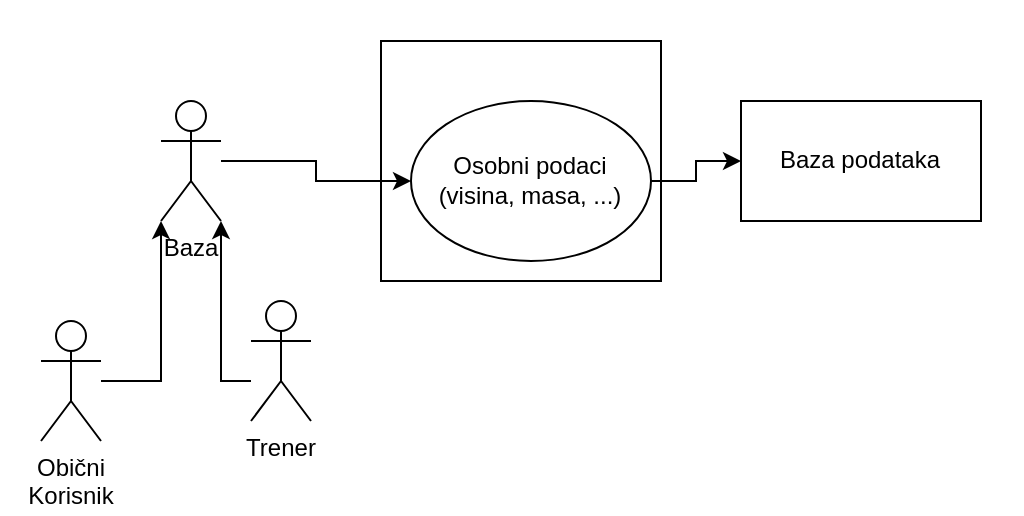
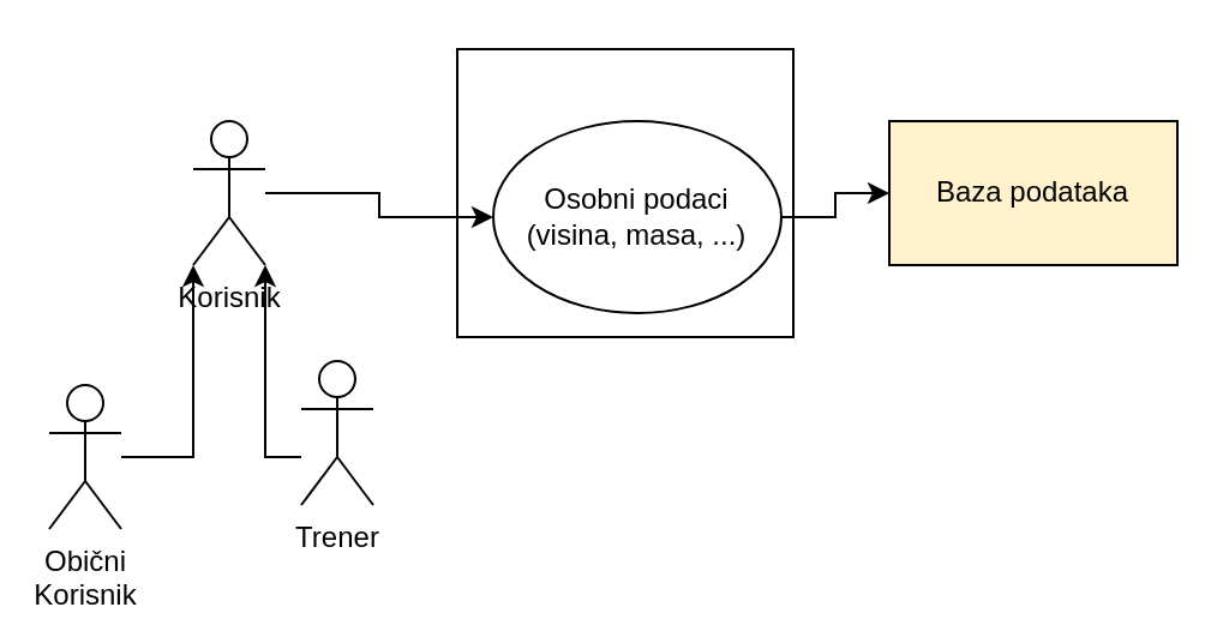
  <mxCell id="0" />
  <mxCell id="1" parent="0" />
  <mxCell id="2" value="" style="rounded=0;whiteSpace=wrap;html=1;" vertex="1" parent="1"><mxGeometry x="190" y="20" width="140" height="120" as="geometry" /></mxCell>
  <mxCell id="3" value="" style="edgeStyle=orthogonalEdgeStyle;rounded=0;orthogonalLoop=1;jettySize=auto;html=1;" edge="1" parent="1" source="4" target="6"><mxGeometry relative="1" as="geometry" /></mxCell>
- <mxCell id="4" value="Baza" style="shape=umlActor;verticalLabelPosition=bottom;verticalAlign=top;html=1;outlineConnect=0;" vertex="1" parent="1"><mxGeometry x="80" y="50" width="30" height="60" as="geometry" /></mxCell>
+ <mxCell id="4" value="Korisnik" style="shape=umlActor;verticalLabelPosition=bottom;verticalAlign=top;html=1;outlineConnect=0;" vertex="1" parent="1"><mxGeometry x="80" y="50" width="30" height="60" as="geometry" /></mxCell>
  <mxCell id="5" value="" style="edgeStyle=orthogonalEdgeStyle;rounded=0;orthogonalLoop=1;jettySize=auto;html=1;" edge="1" parent="1" source="6" target="11"><mxGeometry relative="1" as="geometry" /></mxCell>
  <mxCell id="6" value="Osobni podaci&lt;div&gt;(visina, masa, ...)&lt;/div&gt;" style="ellipse;whiteSpace=wrap;html=1;" vertex="1" parent="1"><mxGeometry x="205" y="50" width="120" height="80" as="geometry" /></mxCell>
  <mxCell id="7" value="" style="edgeStyle=orthogonalEdgeStyle;rounded=0;orthogonalLoop=1;jettySize=auto;html=1;" edge="1" parent="1" source="8" target="4"><mxGeometry relative="1" as="geometry"><Array as="points"><mxPoint x="110" y="190" /></Array></mxGeometry></mxCell>
  <mxCell id="8" value="Trener" style="shape=umlActor;verticalLabelPosition=bottom;verticalAlign=top;html=1;outlineConnect=0;" vertex="1" parent="1"><mxGeometry x="125" y="150" width="30" height="60" as="geometry" /></mxCell>
  <mxCell id="9" style="edgeStyle=orthogonalEdgeStyle;rounded=0;orthogonalLoop=1;jettySize=auto;html=1;" edge="1" parent="1" source="10" target="4"><mxGeometry relative="1" as="geometry"><Array as="points"><mxPoint x="80" y="190" /></Array></mxGeometry></mxCell>
  <mxCell id="10" value="Obični&lt;div&gt;Korisnik&lt;/div&gt;" style="shape=umlActor;verticalLabelPosition=bottom;verticalAlign=top;html=1;outlineConnect=0;" vertex="1" parent="1"><mxGeometry x="20" y="160" width="30" height="60" as="geometry" /></mxCell>
- <mxCell id="11" value="Baza podataka" style="rounded=0;whiteSpace=wrap;html=1;" vertex="1" parent="1"><mxGeometry x="370" y="50" width="120" height="60" as="geometry" /></mxCell>
+ <mxCell id="11" value="Baza podataka" style="rounded=0;whiteSpace=wrap;html=1;fillColor=#fff2cc;" vertex="1" parent="1"><mxGeometry x="370" y="50" width="120" height="60" as="geometry" /></mxCell>
